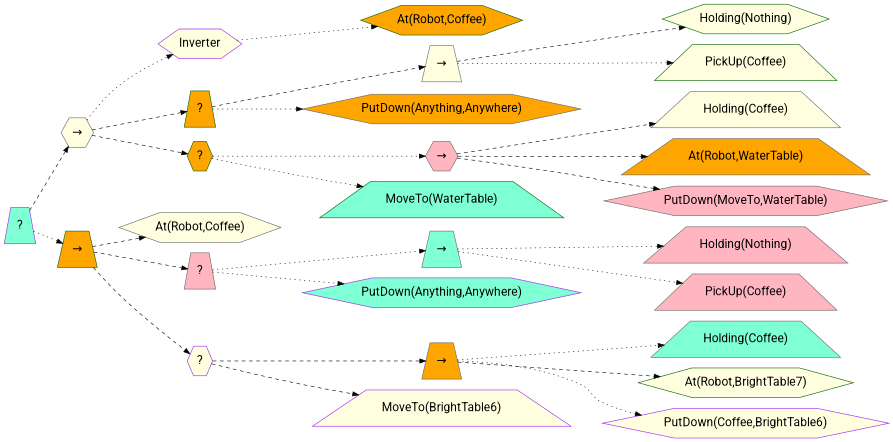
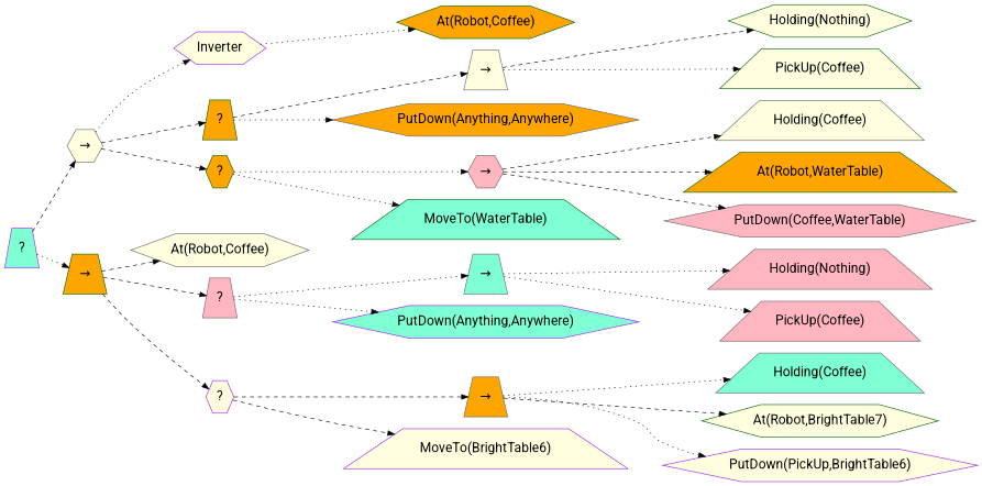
  digraph {
    fontname=Roboto
    ordering=out
    rankdir=LR
    node [color=gray40 fillcolor=lightyellow fontcolor=black fontname=Roboto fontsize=20 shape=trapezium style=filled]
    edge [fontname=Roboto style=dashed]
    n1 [color=purple fillcolor=aquamarine height=0.01 label="?" width=0.01]
    n2 [height=0.01 label="&rarr;" shape=hexagon width=0.01]
    n3 [color=darkgreen fillcolor=orange height=0.01 label="&rarr;" width=0.01]
    n4 [color=purple label=Inverter shape=hexagon]
    n5 [color=darkgreen fillcolor=orange height=0.01 label="?" width=0.01]
    n6 [color=darkgreen fillcolor=orange height=0.01 label="?" shape=hexagon width=0.01]
    n7 [label="At(Robot,Coffee)" shape=hexagon]
    n8 [fillcolor=lightpink height=0.01 label="?" width=0.01]
    n9 [color=purple height=0.01 label="?" shape=hexagon width=0.01]
    n10 [color=darkgreen fillcolor=orange label="At(Robot,Coffee)" shape=hexagon]
    n11 [height=0.01 label="&rarr;" width=0.01]
    n12 [fillcolor=orange label="PutDown(Anything,Anywhere)" shape=hexagon]
    n13 [fillcolor=lightpink height=0.01 label="&rarr;" shape=hexagon width=0.01]
    n14 [color=darkgreen fillcolor=aquamarine label="MoveTo(WaterTable)"]
    n15 [color=darkgreen label="Holding(Nothing)" shape=hexagon]
    n16 [color=darkgreen label="PickUp(Coffee)"]
    n17 [label="Holding(Coffee)"]
-   n18 [fillcolor=orange label="At(Robot,WaterTable)"]
-   n19 [fillcolor=lightpink label="PutDown(MoveTo,WaterTable)" shape=hexagon]
+   n18 [color=darkgreen fillcolor=orange label="At(Robot,WaterTable)"]
+   n19 [fillcolor=lightpink label="PutDown(Coffee,WaterTable)" shape=hexagon]
    n20 [fillcolor=aquamarine height=0.01 label="&rarr;" width=0.01]
    n21 [color=purple fillcolor=aquamarine label="PutDown(Anything,Anywhere)" shape=hexagon]
    n22 [fillcolor=orange height=0.01 label="&rarr;" width=0.01]
    n23 [color=purple label="MoveTo(BrightTable6)"]
    n24 [fillcolor=lightpink label="Holding(Nothing)"]
    n25 [fillcolor=lightpink label="PickUp(Coffee)"]
    n26 [fillcolor=aquamarine label="Holding(Coffee)"]
    n27 [color=darkgreen label="At(Robot,BrightTable7)" shape=hexagon]
-   n28 [color=purple label="PutDown(Coffee,BrightTable6)" shape=hexagon]
+   n28 [color=purple label="PutDown(PickUp,BrightTable6)" shape=hexagon]
    n1 -> n2
    n1 -> n3 [style=dotted]
    n2 -> n4 [style=dotted]
    n2 -> n5
    n2 -> n6
    n3 -> n7
    n3 -> n8
    n3 -> n9
    n4 -> n10 [style=dotted]
    n5 -> n11
    n5 -> n12 [style=dotted]
    n6 -> n13 [style=dotted]
    n6 -> n14 [style=dotted]
    n8 -> n20 [style=dotted]
    n8 -> n21 [style=dotted]
    n9 -> n22
    n9 -> n23
    n11 -> n15
    n11 -> n16 [style=dotted]
    n13 -> n17
    n13 -> n18
    n13 -> n19
    n20 -> n24 [style=dotted]
    n20 -> n25 [style=dotted]
    n22 -> n26 [style=dotted]
    n22 -> n27
    n22 -> n28 [style=dotted]
  }
